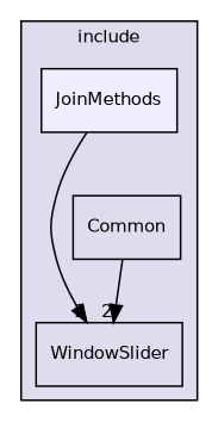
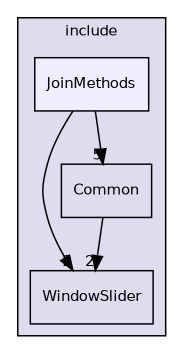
  digraph {
    compound=true
    node [fontname=Helvetica fontsize=10 shape=box]
    edge [headlabel=2 labeldistance=1.5 labelfontname=Helvetica labelfontsize=10]
    n1 [label=WindowSlider]
    n2 [label=Common]
    n3 [fillcolor="#eeeeff" label=JoinMethods pencolor=black style=filled]
    subgraph cluster_1 {
      bgcolor="#ddddee"
      fontname=Helvetica
      fontsize=10
      label=include
      pencolor=black
      n1
      n2
      n3
    }
    n2 -> n1
    n3 -> n1
+   n3 -> n2 [headlabel=5]
  }
